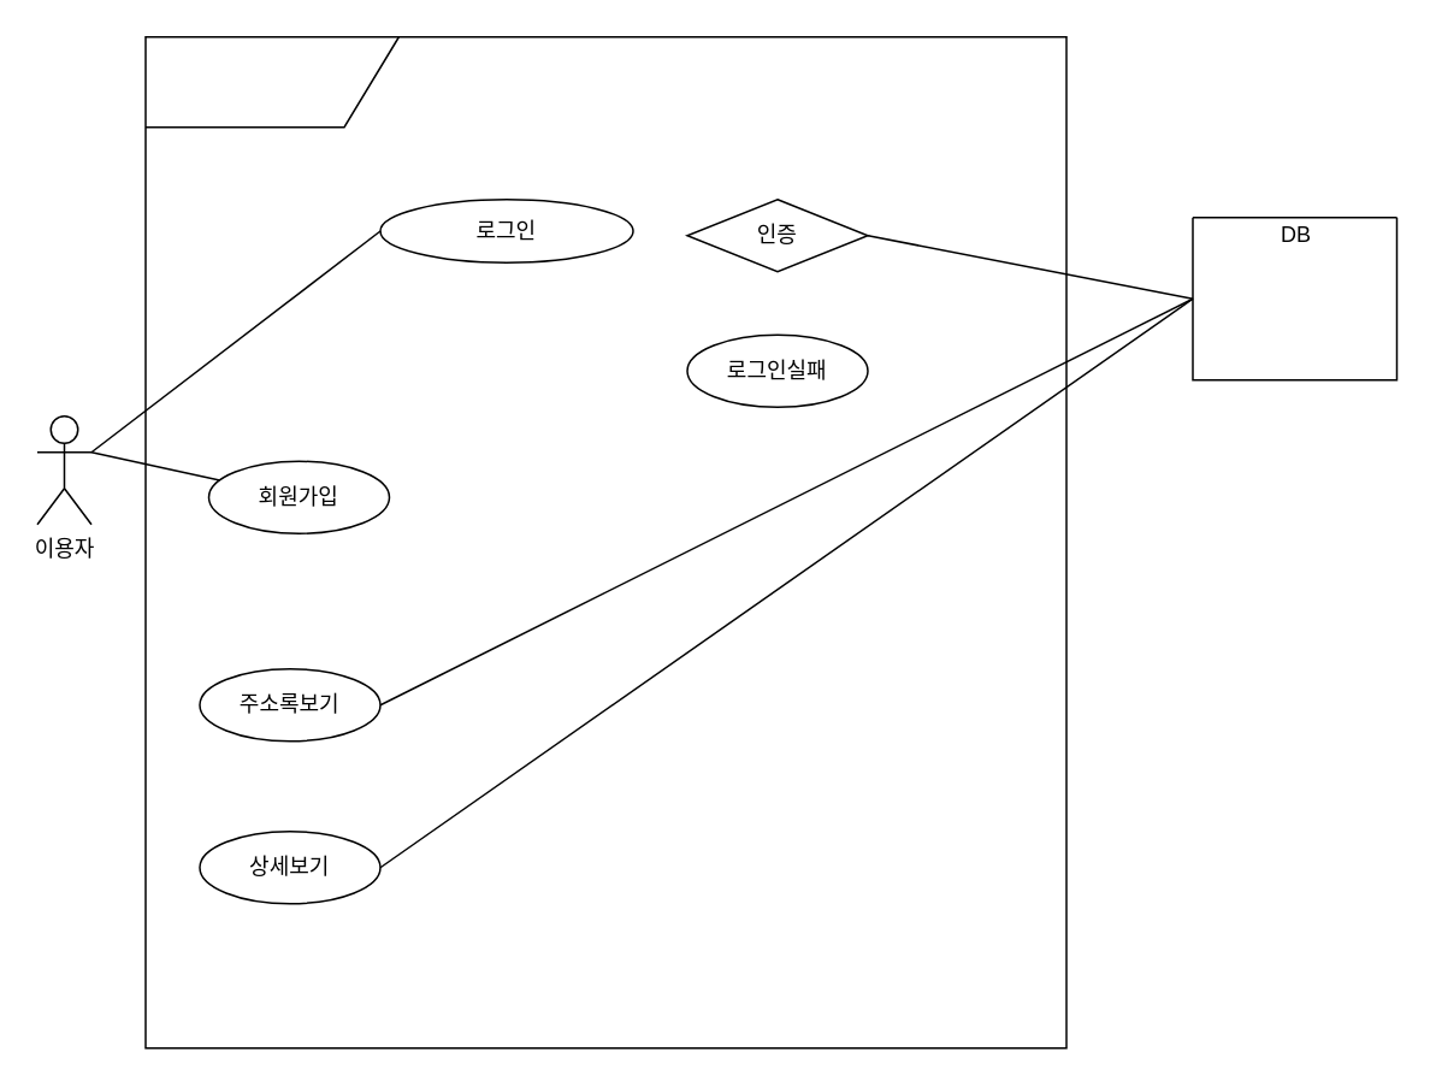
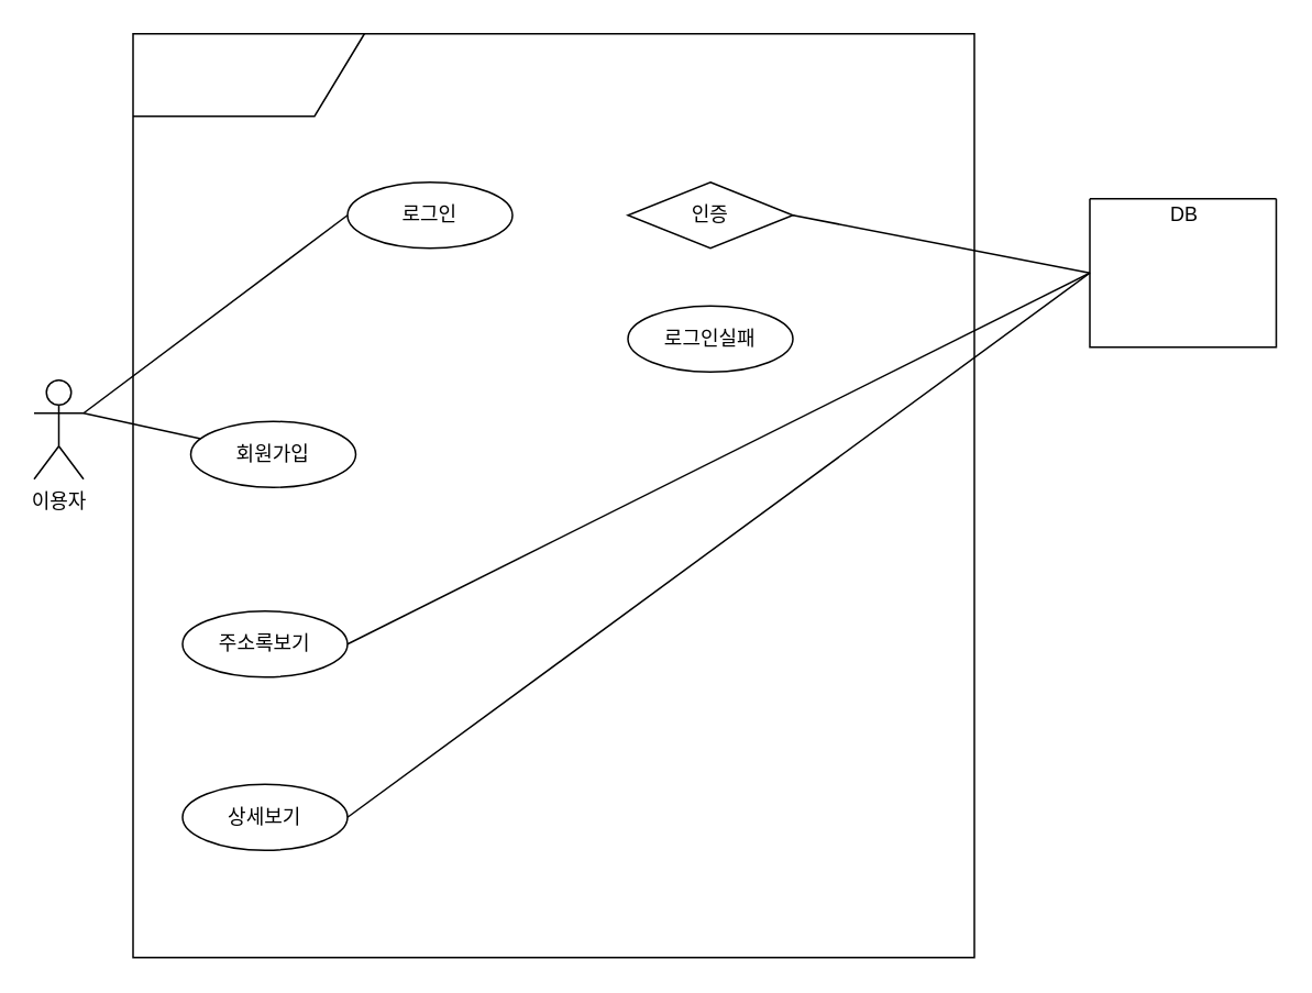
  <mxCell id="0" />
  <mxCell id="1" parent="0" />
  <mxCell id="2" value="이용자" style="shape=umlActor;verticalLabelPosition=bottom;verticalAlign=top;html=1;outlineConnect=0;" vertex="1" parent="1"><mxGeometry x="20" y="230" width="30" height="60" as="geometry" /></mxCell>
  <mxCell id="3" value="" style="rounded=0;whiteSpace=wrap;html=1;fillColor=none;" vertex="1" parent="1"><mxGeometry x="80" y="20" width="510" height="560" as="geometry" /></mxCell>
  <mxCell id="4" value="회원가입" style="ellipse;whiteSpace=wrap;html=1;fillColor=none;" vertex="1" parent="1"><mxGeometry x="115" y="255" width="100" height="40" as="geometry" /></mxCell>
- <mxCell id="5" value="로그인" style="ellipse;whiteSpace=wrap;html=1;fillColor=none;" vertex="1" parent="1"><mxGeometry x="210" y="110" width="140" height="35" as="geometry" /></mxCell>
+ <mxCell id="5" value="로그인" style="ellipse;whiteSpace=wrap;html=1;fillColor=none;" vertex="1" parent="1"><mxGeometry x="210" y="110" width="100" height="40" as="geometry" /></mxCell>
  <mxCell id="6" value="인증" style="rhombus;whiteSpace=wrap;html=1;fillColor=none;" vertex="1" parent="1"><mxGeometry x="380" y="110" width="100" height="40" as="geometry" /></mxCell>
  <mxCell id="7" value="로그인실패" style="ellipse;whiteSpace=wrap;html=1;fillColor=none;" vertex="1" parent="1"><mxGeometry x="380" y="185" width="100" height="40" as="geometry" /></mxCell>
  <mxCell id="8" value="" style="endArrow=none;html=1;rounded=0;entryX=0;entryY=0.5;entryDx=0;entryDy=0;" edge="1" parent="1" target="5"><mxGeometry width="50" height="50" relative="1" as="geometry"><mxPoint x="50" y="250" as="sourcePoint" /><mxPoint x="220" y="130" as="targetPoint" /></mxGeometry></mxCell>
  <mxCell id="9" value="" style="endArrow=none;html=1;rounded=0;" edge="1" parent="1" target="4"><mxGeometry width="50" height="50" relative="1" as="geometry"><mxPoint x="50" y="250" as="sourcePoint" /><mxPoint x="100" y="200" as="targetPoint" /></mxGeometry></mxCell>
  <mxCell id="10" value="" style="endArrow=none;html=1;rounded=0;entryX=0.275;entryY=0;entryDx=0;entryDy=0;entryPerimeter=0;" edge="1" parent="1" target="3"><mxGeometry width="50" height="50" relative="1" as="geometry"><mxPoint x="80" y="70" as="sourcePoint" /><mxPoint x="200" y="50" as="targetPoint" /><Array as="points"><mxPoint x="190" y="70" /></Array></mxGeometry></mxCell>
  <mxCell id="11" value="주소록보기" style="ellipse;whiteSpace=wrap;html=1;fillColor=none;" vertex="1" parent="1"><mxGeometry x="110" y="370" width="100" height="40" as="geometry" /></mxCell>
- <mxCell id="12" value="상세보기" style="ellipse;whiteSpace=wrap;html=1;fillColor=none;" vertex="1" parent="1"><mxGeometry x="110" y="460" width="100" height="40" as="geometry" /></mxCell>
+ <mxCell id="12" value="상세보기" style="ellipse;whiteSpace=wrap;html=1;fillColor=none;" vertex="1" parent="1"><mxGeometry x="110" y="475" width="100" height="40" as="geometry" /></mxCell>
  <mxCell id="13" value="" style="swimlane;startSize=0;fillColor=none;" vertex="1" parent="1"><mxGeometry x="660" y="120" width="113" height="90" as="geometry" /></mxCell>
  <mxCell id="14" value="DB" style="text;html=1;align=center;verticalAlign=middle;resizable=0;points=[];autosize=1;strokeColor=none;fillColor=none;" vertex="1" parent="13"><mxGeometry x="36.5" y="-5" width="40" height="30" as="geometry" /></mxCell>
  <mxCell id="15" value="" style="endArrow=none;html=1;rounded=0;exitX=1;exitY=0.5;exitDx=0;exitDy=0;" edge="1" parent="1" source="6"><mxGeometry width="50" height="50" relative="1" as="geometry"><mxPoint x="610" y="215" as="sourcePoint" /><mxPoint x="660" y="165" as="targetPoint" /></mxGeometry></mxCell>
  <mxCell id="16" value="" style="endArrow=none;html=1;rounded=0;exitX=1;exitY=0.5;exitDx=0;exitDy=0;" edge="1" parent="1" source="12"><mxGeometry width="50" height="50" relative="1" as="geometry"><mxPoint x="730" y="320" as="sourcePoint" /><mxPoint x="660" y="165" as="targetPoint" /></mxGeometry></mxCell>
  <mxCell id="17" value="" style="endArrow=none;html=1;rounded=0;exitX=1;exitY=0.5;exitDx=0;exitDy=0;entryX=0;entryY=0.5;entryDx=0;entryDy=0;" edge="1" parent="1" source="11" target="13"><mxGeometry width="50" height="50" relative="1" as="geometry"><mxPoint x="430" y="330" as="sourcePoint" /><mxPoint x="650" y="170" as="targetPoint" /></mxGeometry></mxCell>
